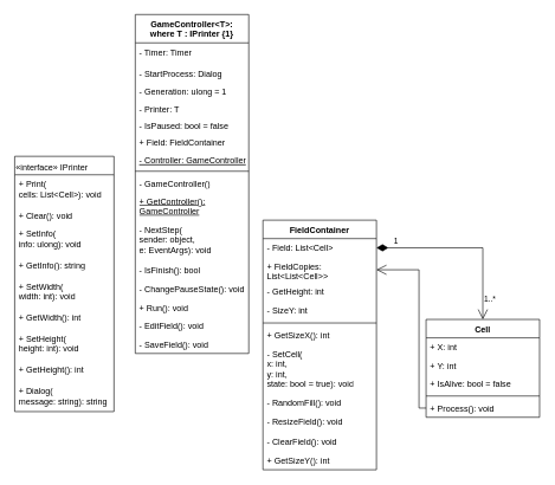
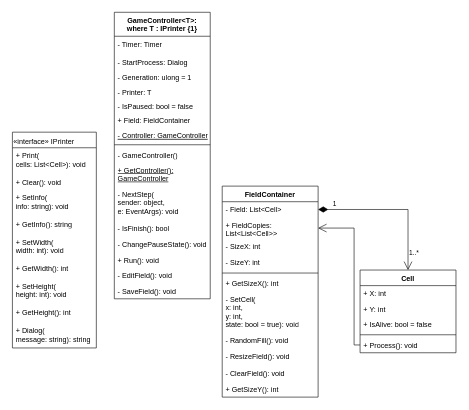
  <mxCell id="0" />
  <mxCell id="1" parent="0" />
  <mxCell id="2" value="Cell" style="swimlane;fontStyle=1;align=center;verticalAlign=top;childLayout=stackLayout;horizontal=1;startSize=26;horizontalStack=0;resizeParent=1;resizeParentMax=0;resizeLast=0;collapsible=1;marginBottom=0;shadow=0;glass=0;labelBackgroundColor=none;comic=0;" parent="1" vertex="1"><mxGeometry x="600" y="450" width="160" height="138" as="geometry" /></mxCell>
  <mxCell id="3" value="+ X: int" style="text;strokeColor=none;fillColor=none;align=left;verticalAlign=top;spacingLeft=4;spacingRight=4;overflow=hidden;rotatable=0;points=[[0,0.5],[1,0.5]];portConstraint=eastwest;" parent="2" vertex="1"><mxGeometry y="26" width="160" height="26" as="geometry" /></mxCell>
  <mxCell id="4" value="+ Y: int" style="text;strokeColor=none;fillColor=none;align=left;verticalAlign=top;spacingLeft=4;spacingRight=4;overflow=hidden;rotatable=0;points=[[0,0.5],[1,0.5]];portConstraint=eastwest;" parent="2" vertex="1"><mxGeometry y="52" width="160" height="26" as="geometry" /></mxCell>
  <mxCell id="5" value="+ IsAlive: bool = false" style="text;strokeColor=none;fillColor=none;align=left;verticalAlign=top;spacingLeft=4;spacingRight=4;overflow=hidden;rotatable=0;points=[[0,0.5],[1,0.5]];portConstraint=eastwest;" parent="2" vertex="1"><mxGeometry y="78" width="160" height="26" as="geometry" /></mxCell>
  <mxCell id="6" value="" style="line;strokeWidth=1;fillColor=none;align=left;verticalAlign=middle;spacingTop=-1;spacingLeft=3;spacingRight=3;rotatable=0;labelPosition=right;points=[];portConstraint=eastwest;" parent="2" vertex="1"><mxGeometry y="104" width="160" height="8" as="geometry" /></mxCell>
  <mxCell id="7" value="+ Process(): void" style="text;strokeColor=none;fillColor=none;align=left;verticalAlign=top;spacingLeft=4;spacingRight=4;overflow=hidden;rotatable=0;points=[[0,0.5],[1,0.5]];portConstraint=eastwest;" parent="2" vertex="1"><mxGeometry y="112" width="160" height="26" as="geometry" /></mxCell>
  <mxCell id="8" value="GameController&lt;T&gt;: &#10;where T : IPrinter {1}" style="swimlane;fontStyle=1;align=center;verticalAlign=top;childLayout=stackLayout;horizontal=1;startSize=40;horizontalStack=0;resizeParent=1;resizeParentMax=0;resizeLast=0;collapsible=1;marginBottom=0;shadow=0;glass=0;labelBackgroundColor=none;comic=0;whiteSpace=wrap;" parent="1" vertex="1"><mxGeometry x="190" y="20" width="160" height="478" as="geometry" /></mxCell>
  <mxCell id="9" value="- Timer: Timer" style="text;strokeColor=none;fillColor=none;align=left;verticalAlign=top;spacingLeft=4;spacingRight=4;overflow=hidden;rotatable=0;points=[[0,0.5],[1,0.5]];portConstraint=eastwest;" parent="8" vertex="1"><mxGeometry y="40" width="160" height="30" as="geometry" /></mxCell>
  <mxCell id="10" value="- StartProcess: Dialog" style="text;strokeColor=none;fillColor=none;align=left;verticalAlign=top;spacingLeft=4;spacingRight=4;overflow=hidden;rotatable=0;points=[[0,0.5],[1,0.5]];portConstraint=eastwest;" parent="8" vertex="1"><mxGeometry y="70" width="160" height="26" as="geometry" /></mxCell>
  <mxCell id="11" value="- Generation: ulong = 1" style="text;strokeColor=none;fillColor=none;align=left;verticalAlign=top;spacingLeft=4;spacingRight=4;overflow=hidden;rotatable=0;points=[[0,0.5],[1,0.5]];portConstraint=eastwest;" parent="8" vertex="1"><mxGeometry y="96" width="160" height="24" as="geometry" /></mxCell>
  <mxCell id="12" value="- Printer: T" style="text;strokeColor=none;fillColor=none;align=left;verticalAlign=top;spacingLeft=4;spacingRight=4;overflow=hidden;rotatable=0;points=[[0,0.5],[1,0.5]];portConstraint=eastwest;" parent="8" vertex="1"><mxGeometry y="120" width="160" height="24" as="geometry" /></mxCell>
  <mxCell id="13" value="- IsPaused: bool = false" style="text;strokeColor=none;fillColor=none;align=left;verticalAlign=top;spacingLeft=4;spacingRight=4;overflow=hidden;rotatable=0;points=[[0,0.5],[1,0.5]];portConstraint=eastwest;" parent="8" vertex="1"><mxGeometry y="144" width="160" height="24" as="geometry" /></mxCell>
  <mxCell id="14" value="+ Field: FieldContainer" style="text;strokeColor=none;fillColor=none;align=left;verticalAlign=top;spacingLeft=4;spacingRight=4;overflow=hidden;rotatable=0;points=[[0,0.5],[1,0.5]];portConstraint=eastwest;" parent="8" vertex="1"><mxGeometry y="168" width="160" height="24" as="geometry" /></mxCell>
  <mxCell id="15" value="- Controller: GameController" style="text;strokeColor=none;fillColor=none;align=left;verticalAlign=top;spacingLeft=4;spacingRight=4;overflow=hidden;rotatable=0;points=[[0,0.5],[1,0.5]];portConstraint=eastwest;fontStyle=4" parent="8" vertex="1"><mxGeometry y="192" width="160" height="25" as="geometry" /></mxCell>
  <mxCell id="16" value="" style="line;strokeWidth=1;fillColor=none;align=left;verticalAlign=middle;spacingTop=-1;spacingLeft=3;spacingRight=3;rotatable=0;labelPosition=right;points=[];portConstraint=eastwest;" parent="8" vertex="1"><mxGeometry y="217" width="160" height="8" as="geometry" /></mxCell>
  <mxCell id="17" value="- GameController()" style="text;strokeColor=none;fillColor=none;align=left;verticalAlign=top;spacingLeft=4;spacingRight=4;overflow=hidden;rotatable=0;points=[[0,0.5],[1,0.5]];portConstraint=eastwest;whiteSpace=wrap;" parent="8" vertex="1"><mxGeometry y="225" width="160" height="25" as="geometry" /></mxCell>
  <mxCell id="18" value="+ GetController(): GameController" style="text;strokeColor=none;fillColor=none;align=left;verticalAlign=top;spacingLeft=4;spacingRight=4;overflow=hidden;rotatable=0;points=[[0,0.5],[1,0.5]];portConstraint=eastwest;whiteSpace=wrap;fontStyle=4" parent="8" vertex="1"><mxGeometry y="250" width="160" height="40" as="geometry" /></mxCell>
  <mxCell id="19" value="- NextStep(&#10;sender: object,&#10;e: EventArgs): void" style="text;strokeColor=none;fillColor=none;align=left;verticalAlign=top;spacingLeft=4;spacingRight=4;overflow=hidden;rotatable=0;points=[[0,0.5],[1,0.5]];portConstraint=eastwest;whiteSpace=wrap;" parent="8" vertex="1"><mxGeometry y="290" width="160" height="58" as="geometry" /></mxCell>
  <mxCell id="20" value="- IsFinish(): bool" style="text;strokeColor=none;fillColor=none;align=left;verticalAlign=top;spacingLeft=4;spacingRight=4;overflow=hidden;rotatable=0;points=[[0,0.5],[1,0.5]];portConstraint=eastwest;" parent="8" vertex="1"><mxGeometry y="348" width="160" height="26" as="geometry" /></mxCell>
  <mxCell id="21" value="- ChangePauseState(): void" style="text;strokeColor=none;fillColor=none;align=left;verticalAlign=top;spacingLeft=4;spacingRight=4;overflow=hidden;rotatable=0;points=[[0,0.5],[1,0.5]];portConstraint=eastwest;whiteSpace=wrap;" parent="8" vertex="1"><mxGeometry y="374" width="160" height="26" as="geometry" /></mxCell>
  <mxCell id="22" value="+ Run(): void" style="text;strokeColor=none;fillColor=none;align=left;verticalAlign=top;spacingLeft=4;spacingRight=4;overflow=hidden;rotatable=0;points=[[0,0.5],[1,0.5]];portConstraint=eastwest;" parent="8" vertex="1"><mxGeometry y="400" width="160" height="26" as="geometry" /></mxCell>
  <mxCell id="23" value="- EditField(): void" style="text;strokeColor=none;fillColor=none;align=left;verticalAlign=top;spacingLeft=4;spacingRight=4;overflow=hidden;rotatable=0;points=[[0,0.5],[1,0.5]];portConstraint=eastwest;" parent="8" vertex="1"><mxGeometry y="426" width="160" height="26" as="geometry" /></mxCell>
  <mxCell id="24" value="- SaveField(): void" style="text;strokeColor=none;fillColor=none;align=left;verticalAlign=top;spacingLeft=4;spacingRight=4;overflow=hidden;rotatable=0;points=[[0,0.5],[1,0.5]];portConstraint=eastwest;" parent="8" vertex="1"><mxGeometry y="452" width="160" height="26" as="geometry" /></mxCell>
  <mxCell id="25" value="1" style="endArrow=open;html=1;endSize=12;startArrow=diamondThin;startSize=14;startFill=1;edgeStyle=orthogonalEdgeStyle;align=left;verticalAlign=bottom;rounded=0;exitX=1;exitY=0.5;exitDx=0;exitDy=0;entryX=0.5;entryY=0;entryDx=0;entryDy=0;" parent="1" source="38" target="2" edge="1"><mxGeometry x="-0.814" relative="1" as="geometry"><mxPoint x="360" y="88.5" as="sourcePoint" /><mxPoint x="480" y="184" as="targetPoint" /><mxPoint as="offset" /></mxGeometry></mxCell>
  <mxCell id="26" value="1..*" style="edgeLabel;html=1;align=left;verticalAlign=bottom;resizable=0;points=[];labelBackgroundColor=none;" parent="25" vertex="1" connectable="0"><mxGeometry x="0.701" y="1" relative="1" as="geometry"><mxPoint x="-1" y="18" as="offset" /></mxGeometry></mxCell>
  <mxCell id="27" value="«interface» IPrinter" style="swimlane;fontStyle=0;childLayout=stackLayout;horizontal=1;startSize=26;fillColor=none;horizontalStack=0;resizeParent=1;resizeParentMax=0;resizeLast=0;collapsible=1;marginBottom=0;shadow=0;glass=0;labelBackgroundColor=none;comic=0;align=left;verticalAlign=bottom;" parent="1" vertex="1"><mxGeometry x="20" y="220" width="140" height="360" as="geometry" /></mxCell>
  <mxCell id="28" value="+ Print(&#10;cells: List&lt;Cell&gt;): void" style="text;strokeColor=none;fillColor=none;align=left;verticalAlign=top;spacingLeft=4;spacingRight=4;overflow=hidden;rotatable=0;points=[[0,0.5],[1,0.5]];portConstraint=eastwest;whiteSpace=wrap;" parent="27" vertex="1"><mxGeometry y="26" width="140" height="44" as="geometry" /></mxCell>
  <mxCell id="29" value="+ Clear(): void" style="text;strokeColor=none;fillColor=none;align=left;verticalAlign=top;spacingLeft=4;spacingRight=4;overflow=hidden;rotatable=0;points=[[0,0.5],[1,0.5]];portConstraint=eastwest;" parent="27" vertex="1"><mxGeometry y="70" width="140" height="26" as="geometry" /></mxCell>
- <mxCell id="30" value="+ SetInfo(&#10;info: ulong): void" style="text;strokeColor=none;fillColor=none;align=left;verticalAlign=top;spacingLeft=4;spacingRight=4;overflow=hidden;rotatable=0;points=[[0,0.5],[1,0.5]];portConstraint=eastwest;whiteSpace=wrap;" parent="27" vertex="1"><mxGeometry y="96" width="140" height="44" as="geometry" /></mxCell>
+ <mxCell id="30" value="+ SetInfo(&#10;info: string): void" style="text;strokeColor=none;fillColor=none;align=left;verticalAlign=top;spacingLeft=4;spacingRight=4;overflow=hidden;rotatable=0;points=[[0,0.5],[1,0.5]];portConstraint=eastwest;whiteSpace=wrap;" parent="27" vertex="1"><mxGeometry y="96" width="140" height="44" as="geometry" /></mxCell>
  <mxCell id="31" value="+ GetInfo(): string" style="text;strokeColor=none;fillColor=none;align=left;verticalAlign=top;spacingLeft=4;spacingRight=4;overflow=hidden;rotatable=0;points=[[0,0.5],[1,0.5]];portConstraint=eastwest;whiteSpace=wrap;" parent="27" vertex="1"><mxGeometry y="140" width="140" height="30" as="geometry" /></mxCell>
  <mxCell id="32" value="+ SetWidth(&#10;width: int): void" style="text;strokeColor=none;fillColor=none;align=left;verticalAlign=top;spacingLeft=4;spacingRight=4;overflow=hidden;rotatable=0;points=[[0,0.5],[1,0.5]];portConstraint=eastwest;whiteSpace=wrap;" parent="27" vertex="1"><mxGeometry y="170" width="140" height="44" as="geometry" /></mxCell>
  <mxCell id="33" value="+ GetWidth(): int" style="text;strokeColor=none;fillColor=none;align=left;verticalAlign=top;spacingLeft=4;spacingRight=4;overflow=hidden;rotatable=0;points=[[0,0.5],[1,0.5]];portConstraint=eastwest;whiteSpace=wrap;" parent="27" vertex="1"><mxGeometry y="214" width="140" height="30" as="geometry" /></mxCell>
  <mxCell id="34" value="+ SetHeight(&#10;height: int): void" style="text;strokeColor=none;fillColor=none;align=left;verticalAlign=top;spacingLeft=4;spacingRight=4;overflow=hidden;rotatable=0;points=[[0,0.5],[1,0.5]];portConstraint=eastwest;whiteSpace=wrap;" parent="27" vertex="1"><mxGeometry y="244" width="140" height="44" as="geometry" /></mxCell>
  <mxCell id="35" value="+ GetHeight(): int" style="text;strokeColor=none;fillColor=none;align=left;verticalAlign=top;spacingLeft=4;spacingRight=4;overflow=hidden;rotatable=0;points=[[0,0.5],[1,0.5]];portConstraint=eastwest;whiteSpace=wrap;" parent="27" vertex="1"><mxGeometry y="288" width="140" height="30" as="geometry" /></mxCell>
  <mxCell id="36" value="+ Dialog(&#10;message: string): string" style="text;strokeColor=none;fillColor=none;align=left;verticalAlign=top;spacingLeft=4;spacingRight=4;overflow=hidden;rotatable=0;points=[[0,0.5],[1,0.5]];portConstraint=eastwest;whiteSpace=wrap;" parent="27" vertex="1"><mxGeometry y="318" width="140" height="42" as="geometry" /></mxCell>
  <mxCell id="37" value="FieldContainer" style="swimlane;fontStyle=1;align=center;verticalAlign=top;childLayout=stackLayout;horizontal=1;startSize=26;horizontalStack=0;resizeParent=1;resizeParentMax=0;resizeLast=0;collapsible=1;marginBottom=0;" parent="1" vertex="1"><mxGeometry x="370" y="310" width="160" height="352" as="geometry" /></mxCell>
  <mxCell id="38" value="- Field: List&lt;Cell&gt;" style="text;strokeColor=none;fillColor=none;align=left;verticalAlign=top;spacingLeft=4;spacingRight=4;overflow=hidden;rotatable=0;points=[[0,0.5],[1,0.5]];portConstraint=eastwest;" parent="37" vertex="1"><mxGeometry y="26" width="160" height="26" as="geometry" /></mxCell>
  <mxCell id="39" value="+ FieldCopies: List&lt;List&lt;Cell&gt;&gt;" style="text;strokeColor=none;fillColor=none;align=left;verticalAlign=top;spacingLeft=4;spacingRight=4;overflow=hidden;rotatable=0;points=[[0,0.5],[1,0.5]];portConstraint=eastwest;whiteSpace=wrap;" parent="37" vertex="1"><mxGeometry y="52" width="160" height="36" as="geometry" /></mxCell>
- <mxCell id="40" value="- GetHeight: int" style="text;strokeColor=none;fillColor=none;align=left;verticalAlign=top;spacingLeft=4;spacingRight=4;overflow=hidden;rotatable=0;points=[[0,0.5],[1,0.5]];portConstraint=eastwest;" parent="37" vertex="1"><mxGeometry y="88" width="160" height="26" as="geometry" /></mxCell>
+ <mxCell id="40" value="- SizeX: int" style="text;strokeColor=none;fillColor=none;align=left;verticalAlign=top;spacingLeft=4;spacingRight=4;overflow=hidden;rotatable=0;points=[[0,0.5],[1,0.5]];portConstraint=eastwest;" parent="37" vertex="1"><mxGeometry y="88" width="160" height="26" as="geometry" /></mxCell>
  <mxCell id="41" value="- SizeY: int" style="text;strokeColor=none;fillColor=none;align=left;verticalAlign=top;spacingLeft=4;spacingRight=4;overflow=hidden;rotatable=0;points=[[0,0.5],[1,0.5]];portConstraint=eastwest;" parent="37" vertex="1"><mxGeometry y="114" width="160" height="27" as="geometry" /></mxCell>
  <mxCell id="42" value="" style="line;strokeWidth=1;fillColor=none;align=left;verticalAlign=middle;spacingTop=-1;spacingLeft=3;spacingRight=3;rotatable=0;labelPosition=right;points=[];portConstraint=eastwest;" parent="37" vertex="1"><mxGeometry y="141" width="160" height="8" as="geometry" /></mxCell>
  <mxCell id="43" value="+ GetSizeX(): int" style="text;strokeColor=none;fillColor=none;align=left;verticalAlign=top;spacingLeft=4;spacingRight=4;overflow=hidden;rotatable=0;points=[[0,0.5],[1,0.5]];portConstraint=eastwest;" parent="37" vertex="1"><mxGeometry y="149" width="160" height="26" as="geometry" /></mxCell>
  <mxCell id="44" value="- SetCell(&#10;x: int,&#10;y: int,&#10;state: bool = true): void" style="text;strokeColor=none;fillColor=none;align=left;verticalAlign=top;spacingLeft=4;spacingRight=4;overflow=hidden;rotatable=0;points=[[0,0.5],[1,0.5]];portConstraint=eastwest;whiteSpace=wrap;" parent="37" vertex="1"><mxGeometry y="175" width="160" height="70" as="geometry" /></mxCell>
  <mxCell id="45" value="- RandomFill(): void" style="text;strokeColor=none;fillColor=none;align=left;verticalAlign=top;spacingLeft=4;spacingRight=4;overflow=hidden;rotatable=0;points=[[0,0.5],[1,0.5]];portConstraint=eastwest;" parent="37" vertex="1"><mxGeometry y="245" width="160" height="26" as="geometry" /></mxCell>
  <mxCell id="46" value="- ResizeField(): void" style="text;strokeColor=none;fillColor=none;align=left;verticalAlign=top;spacingLeft=4;spacingRight=4;overflow=hidden;rotatable=0;points=[[0,0.5],[1,0.5]];portConstraint=eastwest;whiteSpace=wrap;" parent="37" vertex="1"><mxGeometry y="271" width="160" height="29" as="geometry" /></mxCell>
  <mxCell id="47" value="- ClearField(): void" style="text;strokeColor=none;fillColor=none;align=left;verticalAlign=top;spacingLeft=4;spacingRight=4;overflow=hidden;rotatable=0;points=[[0,0.5],[1,0.5]];portConstraint=eastwest;" parent="37" vertex="1"><mxGeometry y="300" width="160" height="26" as="geometry" /></mxCell>
  <mxCell id="48" value="+ GetSizeY(): int" style="text;strokeColor=none;fillColor=none;align=left;verticalAlign=top;spacingLeft=4;spacingRight=4;overflow=hidden;rotatable=0;points=[[0,0.5],[1,0.5]];portConstraint=eastwest;" parent="37" vertex="1"><mxGeometry y="326" width="160" height="26" as="geometry" /></mxCell>
  <mxCell id="49" value="" style="endArrow=open;endFill=1;endSize=12;html=1;exitX=0;exitY=0.5;exitDx=0;exitDy=0;entryX=1;entryY=0.5;entryDx=0;entryDy=0;rounded=0;" parent="1" source="7" target="39" edge="1"><mxGeometry width="160" relative="1" as="geometry"><mxPoint x="560" y="150" as="sourcePoint" /><mxPoint x="720" y="150" as="targetPoint" /><Array as="points"><mxPoint x="590" y="575" /><mxPoint x="590" y="380" /></Array></mxGeometry></mxCell>
